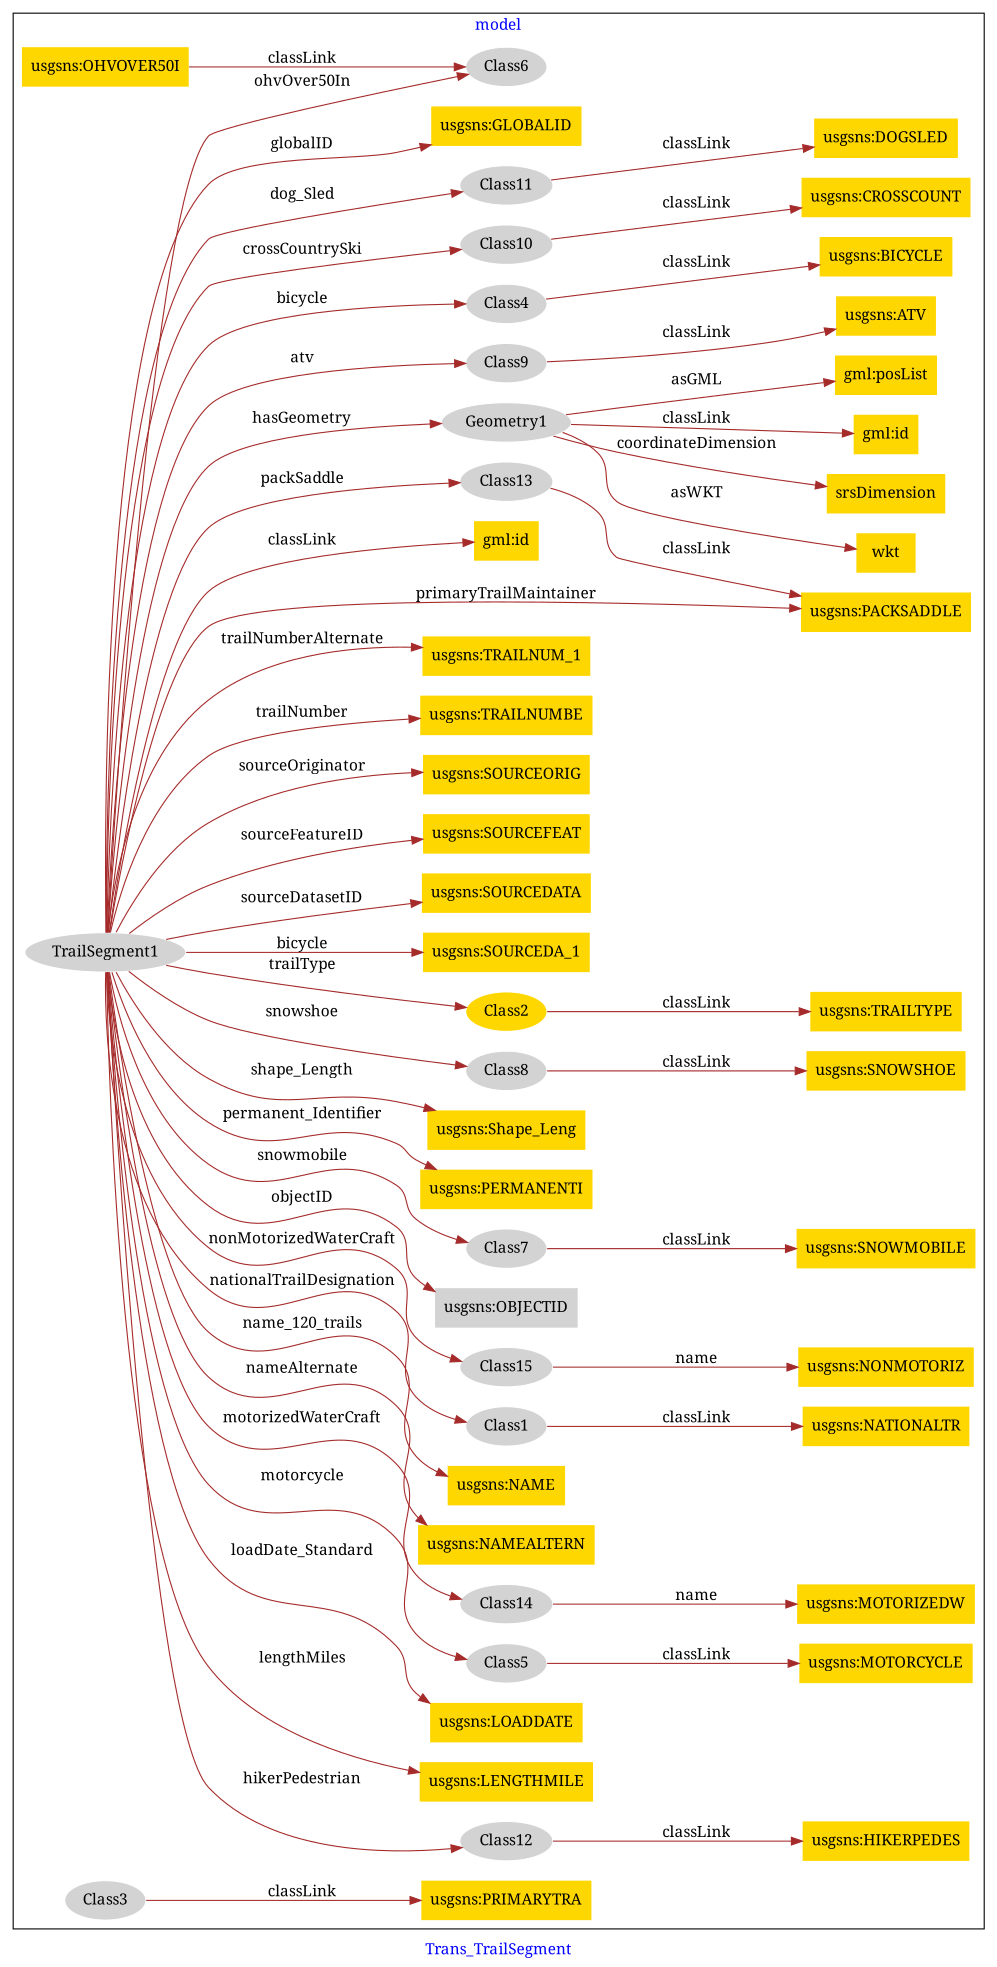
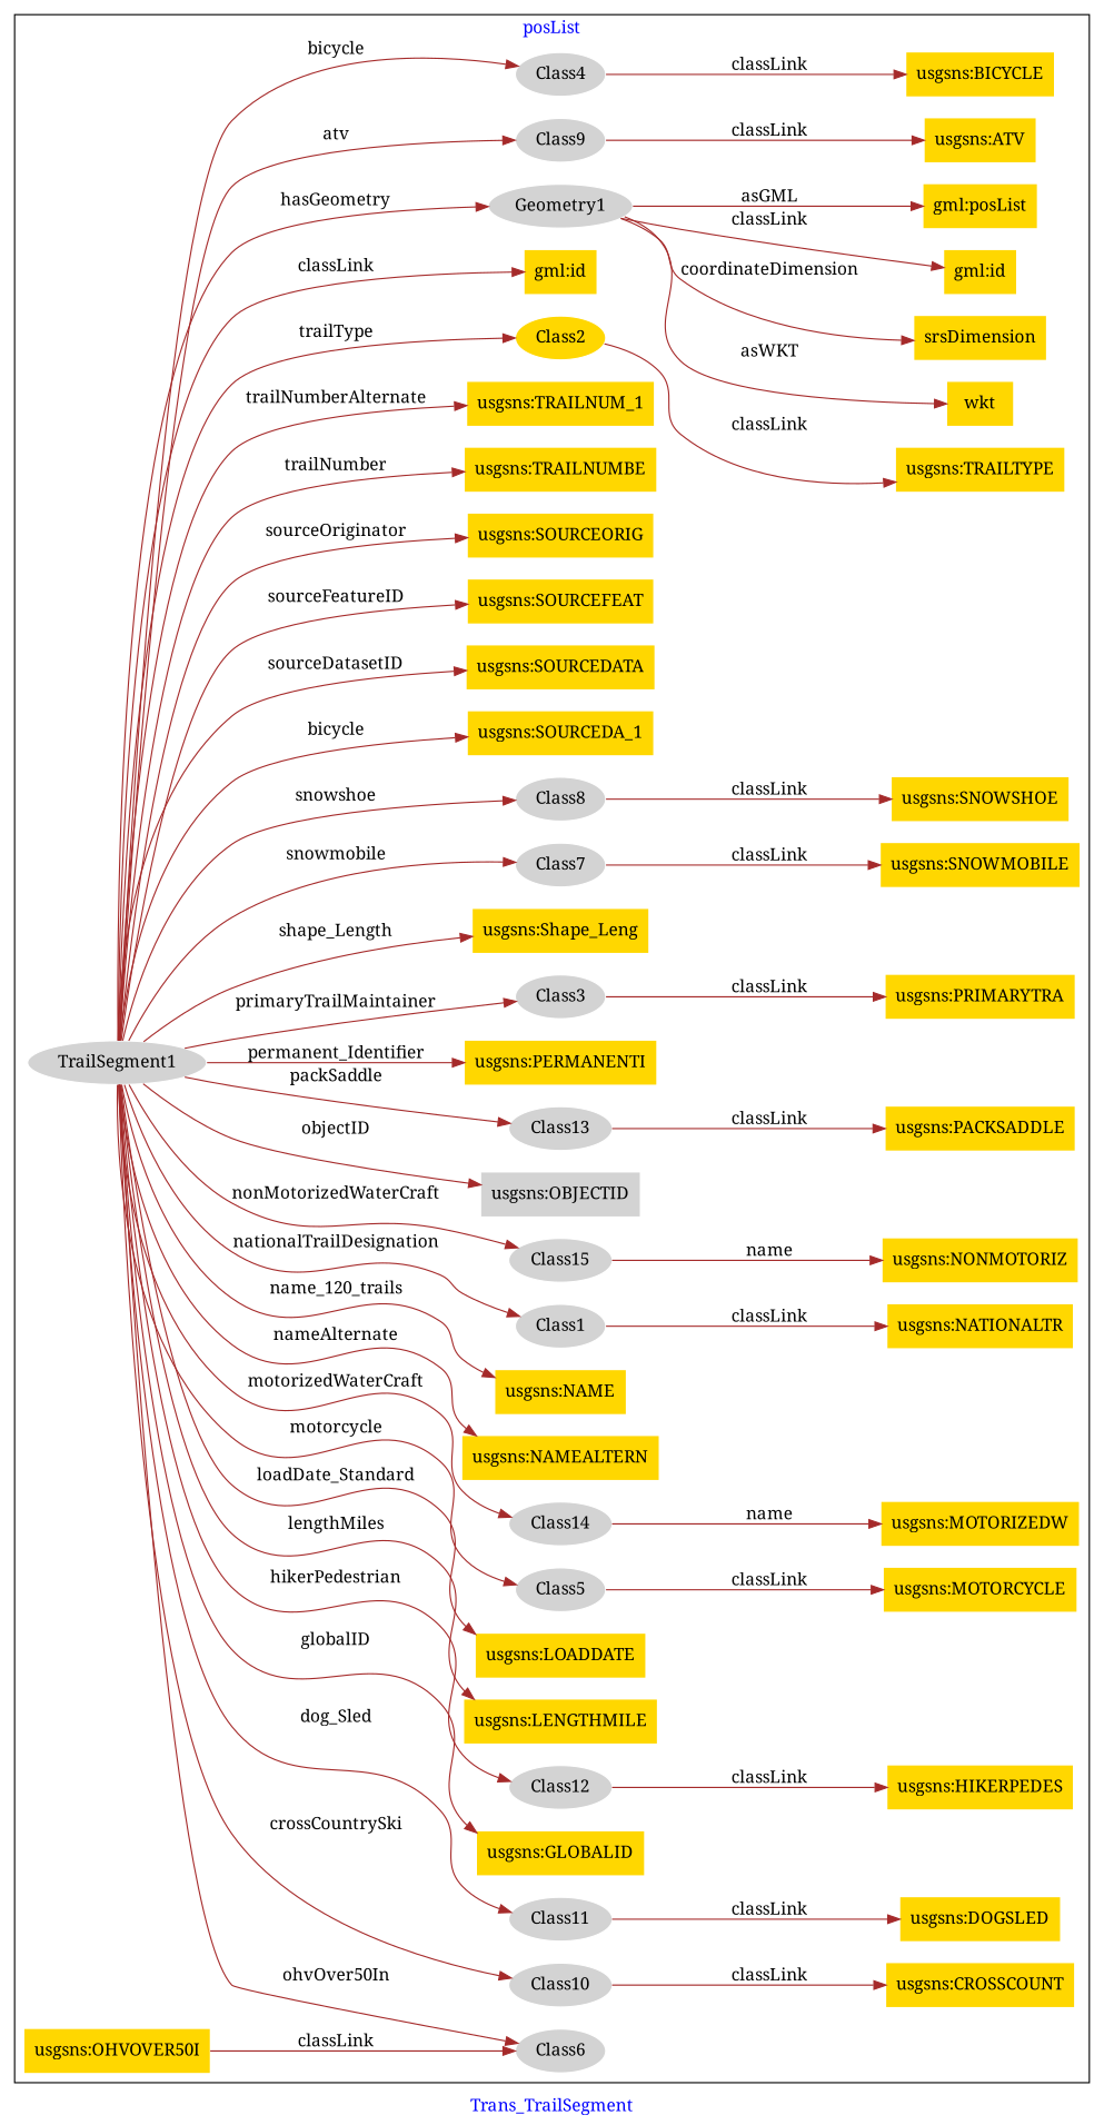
  digraph {
    fontcolor=blue
    fontname="Noto Serif"
    label=Trans_TrailSegment
    rankdir=LR
    remincross=true
    node [fillcolor=gold fontname="Noto Serif" style=filled shape=plaintext]
    edge [color=brown fontcolor=black fontname="Noto Serif"]
    n1 [color=white fillcolor=lightgray label=TrailSegment1 shape=""]
    n2 [color=white fillcolor=lightgray label=Class9 shape=""]
    n3 [color=white fillcolor=lightgray label=Class4 shape=""]
    n4 [color=white fillcolor=lightgray label=Class10 shape=""]
    n5 [color=white fillcolor=lightgray label=Class11 shape=""]
    n6 [label="usgsns:GLOBALID"]
    n7 [color=white fillcolor=lightgray label=Class12 shape=""]
    n8 [label="usgsns:LENGTHMILE"]
    n9 [label="usgsns:LOADDATE"]
    n10 [color=white fillcolor=lightgray label=Class5 shape=""]
    n11 [color=white fillcolor=lightgray label=Class14 shape=""]
    n12 [label="usgsns:NAMEALTERN"]
    n13 [label="usgsns:NAME"]
    n14 [color=white fillcolor=lightgray label=Class1 shape=""]
    n15 [color=white fillcolor=lightgray label=Class15 shape=""]
    n16 [fillcolor=lightgray label="usgsns:OBJECTID"]
    n17 [color=white fillcolor=lightgray label=Class6 shape=""]
    n18 [color=white fillcolor=lightgray label=Class13 shape=""]
    n19 [label="usgsns:PERMANENTI"]
    n20 [color=white fillcolor=lightgray label=Class3 shape=""]
    n21 [label="usgsns:Shape_Leng"]
    n22 [color=white fillcolor=lightgray label=Class7 shape=""]
    n23 [color=white fillcolor=lightgray label=Class8 shape=""]
    n24 [label="usgsns:SOURCEDA_1"]
    n25 [label="usgsns:SOURCEDATA"]
    n26 [label="usgsns:SOURCEFEAT"]
    n27 [label="usgsns:SOURCEORIG"]
    n28 [label="usgsns:TRAILNUMBE"]
    n29 [label="usgsns:TRAILNUM_1"]
    n30 [color=white label=Class2 shape=""]
    n31 [label="gml:id"]
    n32 [color=white fillcolor=lightgray label=Geometry1 shape=""]
    n33 [label="gml:id"]
    n34 [label="gml:posList"]
    n35 [label=wkt]
    n36 [label=srsDimension]
    n37 [label="usgsns:NATIONALTR"]
    n38 [label="usgsns:CROSSCOUNT"]
    n39 [label="usgsns:DOGSLED"]
    n40 [label="usgsns:HIKERPEDES"]
    n41 [label="usgsns:PACKSADDLE"]
    n42 [label="usgsns:MOTORIZEDW"]
    n43 [label="usgsns:NONMOTORIZ"]
    n44 [label="usgsns:TRAILTYPE"]
    n45 [label="usgsns:PRIMARYTRA"]
    n46 [label="usgsns:BICYCLE"]
    n47 [label="usgsns:MOTORCYCLE"]
    n48 [label="usgsns:OHVOVER50I"]
    n49 [label="usgsns:SNOWMOBILE"]
    n50 [label="usgsns:SNOWSHOE"]
    n51 [label="usgsns:ATV"]
    subgraph cluster_1 {
-     label=model
+     label=posList
      n1
      n2
      n3
      n4
      n5
      n6
      n7
      n8
      n9
      n10
      n11
      n12
      n13
      n14
      n15
      n16
      n17
      n18
      n19
      n20
      n21
      n22
      n23
      n24
      n25
      n26
      n27
      n28
      n29
      n30
      n31
      n32
      n33
      n34
      n35
      n36
      n37
      n38
      n39
      n40
      n41
      n42
      n43
      n44
      n45
      n46
      n47
      n48
      n49
      n50
      n51
    }
    n1 -> n2 [label=atv]
    n1 -> n3 [label=bicycle]
    n1 -> n4 [label=crossCountrySki]
    n1 -> n5 [label=dog_Sled]
    n1 -> n6 [label=globalID]
    n1 -> n7 [label=hikerPedestrian]
    n1 -> n8 [label=lengthMiles]
    n1 -> n9 [label=loadDate_Standard]
    n1 -> n10 [label=motorcycle]
    n1 -> n11 [label=motorizedWaterCraft]
    n1 -> n12 [label=nameAlternate]
    n1 -> n13 [label=name_120_trails]
    n1 -> n14 [label=nationalTrailDesignation]
    n1 -> n15 [label=nonMotorizedWaterCraft]
    n1 -> n16 [label=objectID]
    n1 -> n17 [label=ohvOver50In]
    n1 -> n18 [label=packSaddle]
    n1 -> n19 [label=permanent_Identifier]
-   n1 -> n41 [label=primaryTrailMaintainer]
+   n1 -> n20 [label=primaryTrailMaintainer]
    n1 -> n21 [label=shape_Length]
    n1 -> n22 [label=snowmobile]
    n1 -> n23 [label=snowshoe]
    n1 -> n24 [label=bicycle]
    n1 -> n25 [label=sourceDatasetID]
    n1 -> n26 [label=sourceFeatureID]
    n1 -> n27 [label=sourceOriginator]
    n1 -> n28 [label=trailNumber]
    n1 -> n29 [label=trailNumberAlternate]
    n1 -> n30 [label=trailType]
    n1 -> n31 [label=classLink]
    n1 -> n32 [label=hasGeometry]
    n2 -> n51 [label=classLink]
    n3 -> n46 [label=classLink]
    n4 -> n38 [label=classLink]
    n5 -> n39 [label=classLink]
    n7 -> n40 [label=classLink]
    n10 -> n47 [label=classLink]
    n11 -> n42 [label=name]
    n14 -> n37 [label=classLink]
    n15 -> n43 [label=name]
    n18 -> n41 [label=classLink]
    n20 -> n45 [label=classLink]
    n22 -> n49 [label=classLink]
    n23 -> n50 [label=classLink]
    n30 -> n44 [label=classLink]
    n32 -> n33 [label=classLink]
    n32 -> n34 [label=asGML]
    n32 -> n35 [label=asWKT]
    n32 -> n36 [label=coordinateDimension]
    n48 -> n17 [label=classLink]
  }
